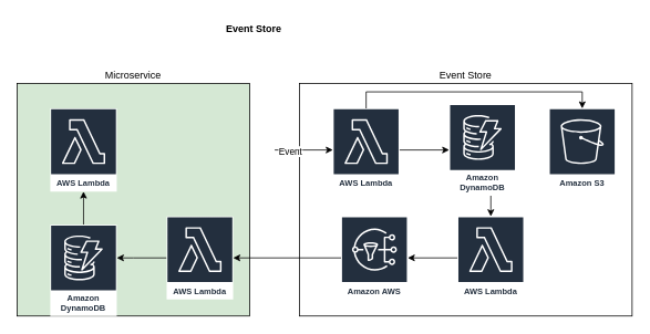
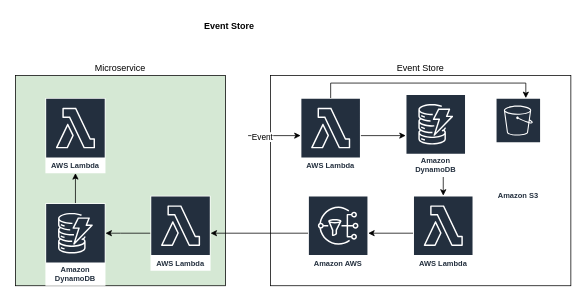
  <mxCell id="0" />
  <mxCell id="1" parent="0" />
  <mxCell id="2" value="Event Store" style="rounded=0;whiteSpace=wrap;html=1;labelPosition=center;verticalLabelPosition=top;align=center;verticalAlign=bottom;" vertex="1" parent="1"><mxGeometry x="360" y="100" width="400" height="280" as="geometry" /></mxCell>
  <mxCell id="3" value="Microservice" style="rounded=0;whiteSpace=wrap;html=1;verticalAlign=bottom;labelPosition=center;verticalLabelPosition=top;align=center;fillColor=#d5e8d4;" vertex="1" parent="1"><mxGeometry x="20" y="100" width="280" height="280" as="geometry" /></mxCell>
  <mxCell id="4" value="Event Store" style="text;html=1;strokeColor=none;fillColor=none;align=center;verticalAlign=middle;whiteSpace=wrap;rounded=0;fontStyle=1" vertex="1" parent="1"><mxGeometry x="250" y="20" width="110" height="30" as="geometry" /></mxCell>
  <mxCell id="5" value="AWS Lambda" style="sketch=0;outlineConnect=0;fontColor=#232F3E;gradientColor=none;strokeColor=#ffffff;fillColor=#232F3E;dashed=0;verticalLabelPosition=middle;verticalAlign=bottom;align=center;html=1;whiteSpace=wrap;fontSize=10;fontStyle=1;spacing=3;shape=mxgraph.aws4.productIcon;prIcon=mxgraph.aws4.lambda;" vertex="1" parent="1"><mxGeometry x="60" y="130" width="80" height="100" as="geometry" /></mxCell>
  <mxCell id="6" value="" style="edgeStyle=orthogonalEdgeStyle;rounded=0;orthogonalLoop=1;jettySize=auto;html=1;" edge="1" parent="1" source="7" target="21"><mxGeometry relative="1" as="geometry"><mxPoint x="140" y="310" as="targetPoint" /><Array as="points"><mxPoint x="160" y="310" /><mxPoint x="160" y="310" /></Array></mxGeometry></mxCell>
  <mxCell id="7" value="AWS Lambda" style="sketch=0;outlineConnect=0;fontColor=#232F3E;gradientColor=none;strokeColor=#ffffff;fillColor=#232F3E;dashed=0;verticalLabelPosition=middle;verticalAlign=bottom;align=center;html=1;whiteSpace=wrap;fontSize=10;fontStyle=1;spacing=3;shape=mxgraph.aws4.productIcon;prIcon=mxgraph.aws4.lambda;" vertex="1" parent="1"><mxGeometry x="200" y="260" width="80" height="100" as="geometry" /></mxCell>
  <mxCell id="8" value="" style="edgeStyle=orthogonalEdgeStyle;rounded=0;orthogonalLoop=1;jettySize=auto;html=1;" edge="1" parent="1" source="10" target="11"><mxGeometry relative="1" as="geometry"><Array as="points"><mxPoint x="440" y="110" /><mxPoint x="700" y="110" /></Array></mxGeometry></mxCell>
  <mxCell id="9" value="" style="edgeStyle=orthogonalEdgeStyle;rounded=0;orthogonalLoop=1;jettySize=auto;html=1;" edge="1" parent="1" source="10" target="13"><mxGeometry relative="1" as="geometry" /></mxCell>
  <mxCell id="10" value="AWS Lambda" style="sketch=0;outlineConnect=0;fontColor=#232F3E;gradientColor=none;strokeColor=#ffffff;fillColor=#232F3E;dashed=0;verticalLabelPosition=middle;verticalAlign=bottom;align=center;html=1;whiteSpace=wrap;fontSize=10;fontStyle=1;spacing=3;shape=mxgraph.aws4.productIcon;prIcon=mxgraph.aws4.lambda;" vertex="1" parent="1"><mxGeometry x="400" y="130" width="80" height="100" as="geometry" /></mxCell>
- <mxCell id="11" value="Amazon S3" style="sketch=0;outlineConnect=0;fontColor=#232F3E;gradientColor=none;strokeColor=#ffffff;fillColor=#232F3E;dashed=0;verticalLabelPosition=middle;verticalAlign=bottom;align=center;html=1;whiteSpace=wrap;fontSize=10;fontStyle=1;spacing=3;shape=mxgraph.aws4.productIcon;prIcon=mxgraph.aws4.s3;" vertex="1" parent="1"><mxGeometry x="660" y="130" width="80" height="100" as="geometry" /></mxCell>
+ <mxCell id="11" value="Amazon S3" style="sketch=0;outlineConnect=0;fontColor=#232F3E;gradientColor=none;strokeColor=#ffffff;fillColor=#232F3E;dashed=0;verticalLabelPosition=middle;verticalAlign=bottom;align=center;html=1;whiteSpace=wrap;fontSize=10;fontStyle=1;spacing=3;shape=mxgraph.aws4.productIcon;prIcon=mxgraph.aws4.s3;" vertex="1" parent="1"><mxGeometry x="660" y="130" width="60" height="140" as="geometry" /></mxCell>
  <mxCell id="12" value="" style="edgeStyle=orthogonalEdgeStyle;rounded=0;orthogonalLoop=1;jettySize=auto;html=1;" edge="1" parent="1" source="13" target="17"><mxGeometry relative="1" as="geometry"><Array as="points"><mxPoint x="590" y="250" /><mxPoint x="590" y="250" /></Array></mxGeometry></mxCell>
  <mxCell id="13" value="Amazon DynamoDB" style="sketch=0;outlineConnect=0;fontColor=#232F3E;gradientColor=none;strokeColor=#ffffff;fillColor=#232F3E;dashed=0;verticalLabelPosition=middle;verticalAlign=bottom;align=center;html=1;whiteSpace=wrap;fontSize=10;fontStyle=1;spacing=3;shape=mxgraph.aws4.productIcon;prIcon=mxgraph.aws4.dynamodb;" vertex="1" parent="1"><mxGeometry x="540" y="125" width="80" height="110" as="geometry" /></mxCell>
  <mxCell id="14" value="" style="edgeStyle=orthogonalEdgeStyle;rounded=0;orthogonalLoop=1;jettySize=auto;html=1;" edge="1" parent="1" source="15" target="7"><mxGeometry relative="1" as="geometry" /></mxCell>
  <mxCell id="15" value="Amazon AWS" style="sketch=0;outlineConnect=0;fontColor=#232F3E;gradientColor=none;strokeColor=#ffffff;fillColor=#232F3E;dashed=0;verticalLabelPosition=middle;verticalAlign=bottom;align=center;html=1;whiteSpace=wrap;fontSize=10;fontStyle=1;spacing=3;shape=mxgraph.aws4.productIcon;prIcon=mxgraph.aws4.sns;" vertex="1" parent="1"><mxGeometry x="410" y="260" width="80" height="100" as="geometry" /></mxCell>
  <mxCell id="16" value="" style="edgeStyle=orthogonalEdgeStyle;rounded=0;orthogonalLoop=1;jettySize=auto;html=1;" edge="1" parent="1" source="17" target="15"><mxGeometry relative="1" as="geometry" /></mxCell>
  <mxCell id="17" value="AWS Lambda" style="sketch=0;outlineConnect=0;fontColor=#232F3E;gradientColor=none;strokeColor=#ffffff;fillColor=#232F3E;dashed=0;verticalLabelPosition=middle;verticalAlign=bottom;align=center;html=1;whiteSpace=wrap;fontSize=10;fontStyle=1;spacing=3;shape=mxgraph.aws4.productIcon;prIcon=mxgraph.aws4.lambda;" vertex="1" parent="1"><mxGeometry x="550" y="260" width="80" height="100" as="geometry" /></mxCell>
  <mxCell id="18" value="" style="endArrow=classic;html=1;rounded=0;" edge="1" parent="1" target="10"><mxGeometry width="50" height="50" relative="1" as="geometry"><mxPoint x="330" y="180" as="sourcePoint" /><mxPoint x="350" y="240" as="targetPoint" /></mxGeometry></mxCell>
  <mxCell id="19" value="Event" style="edgeLabel;html=1;align=center;verticalAlign=middle;resizable=0;points=[];" vertex="1" connectable="0" parent="18"><mxGeometry x="-0.486" y="-1" relative="1" as="geometry"><mxPoint as="offset" /></mxGeometry></mxCell>
  <mxCell id="20" value="" style="edgeStyle=orthogonalEdgeStyle;rounded=0;orthogonalLoop=1;jettySize=auto;html=1;" edge="1" parent="1" source="21" target="5"><mxGeometry relative="1" as="geometry" /></mxCell>
  <mxCell id="21" value="Amazon DynamoDB" style="sketch=0;outlineConnect=0;fontColor=#232F3E;gradientColor=none;strokeColor=#ffffff;fillColor=#232F3E;dashed=0;verticalLabelPosition=middle;verticalAlign=bottom;align=center;html=1;whiteSpace=wrap;fontSize=10;fontStyle=1;spacing=3;shape=mxgraph.aws4.productIcon;prIcon=mxgraph.aws4.dynamodb;" vertex="1" parent="1"><mxGeometry x="60" y="270" width="80" height="110" as="geometry" /></mxCell>
